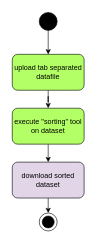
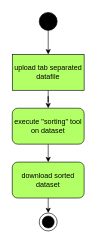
  <mxCell id="0" />
  <mxCell id="1" parent="0" />
  <mxCell id="2" style="edgeStyle=orthogonalEdgeStyle;rounded=0;orthogonalLoop=1;jettySize=auto;html=1;exitX=0.5;exitY=1;exitDx=0;exitDy=0;entryX=0.5;entryY=0;entryDx=0;entryDy=0;" edge="1" parent="1" source="3" target="5"><mxGeometry relative="1" as="geometry" /></mxCell>
  <mxCell id="3" value="" style="ellipse;whiteSpace=wrap;html=1;aspect=fixed;fillColor=#000000;" vertex="1" parent="1"><mxGeometry x="65" y="20" width="30" height="30" as="geometry" /></mxCell>
  <mxCell id="4" style="edgeStyle=orthogonalEdgeStyle;rounded=0;orthogonalLoop=1;jettySize=auto;html=1;exitX=0.5;exitY=1;exitDx=0;exitDy=0;" edge="1" parent="1" source="5" target="7"><mxGeometry relative="1" as="geometry" /></mxCell>
- <mxCell id="5" value="upload tab separated&lt;br&gt;datafile" style="rounded=1;whiteSpace=wrap;html=1;fillColor=#B3FF66;" vertex="1" parent="1"><mxGeometry x="20" y="90" width="120" height="60" as="geometry" /></mxCell>
+ <mxCell id="5" value="upload tab separated&lt;br&gt;datafile" style="whiteSpace=wrap;html=1;fillColor=#B3FF66;rounded=0;" vertex="1" parent="1"><mxGeometry x="20" y="90" width="120" height="60" as="geometry" /></mxCell>
  <mxCell id="6" style="edgeStyle=orthogonalEdgeStyle;rounded=0;orthogonalLoop=1;jettySize=auto;html=1;exitX=0.5;exitY=1;exitDx=0;exitDy=0;entryX=0.5;entryY=0;entryDx=0;entryDy=0;" edge="1" parent="1" source="7" target="9"><mxGeometry relative="1" as="geometry" /></mxCell>
  <mxCell id="7" value="execute &quot;sorting&quot; tool&lt;br&gt;on dataset" style="rounded=1;whiteSpace=wrap;html=1;fillColor=#B3FF66;" vertex="1" parent="1"><mxGeometry x="20" y="180" width="120" height="60" as="geometry" /></mxCell>
  <mxCell id="8" style="edgeStyle=orthogonalEdgeStyle;rounded=0;orthogonalLoop=1;jettySize=auto;html=1;exitX=0.5;exitY=1;exitDx=0;exitDy=0;entryX=0.5;entryY=0;entryDx=0;entryDy=0;" edge="1" parent="1" source="9" target="11"><mxGeometry relative="1" as="geometry" /></mxCell>
- <mxCell id="9" value="download sorted dataset" style="rounded=1;whiteSpace=wrap;html=1;fillColor=#e1d5e7;" vertex="1" parent="1"><mxGeometry x="20" y="270" width="120" height="60" as="geometry" /></mxCell>
+ <mxCell id="9" value="download sorted dataset" style="rounded=1;whiteSpace=wrap;html=1;fillColor=#B3FF66;" vertex="1" parent="1"><mxGeometry x="20" y="270" width="120" height="60" as="geometry" /></mxCell>
  <mxCell id="10" value="" style="ellipse;whiteSpace=wrap;html=1;aspect=fixed;fillColor=#000000;" vertex="1" parent="1"><mxGeometry x="70" y="360" width="20" height="20" as="geometry" /></mxCell>
  <mxCell id="11" value="" style="ellipse;whiteSpace=wrap;html=1;aspect=fixed;fillColor=none;" vertex="1" parent="1"><mxGeometry x="65" y="355" width="30" height="30" as="geometry" /></mxCell>
